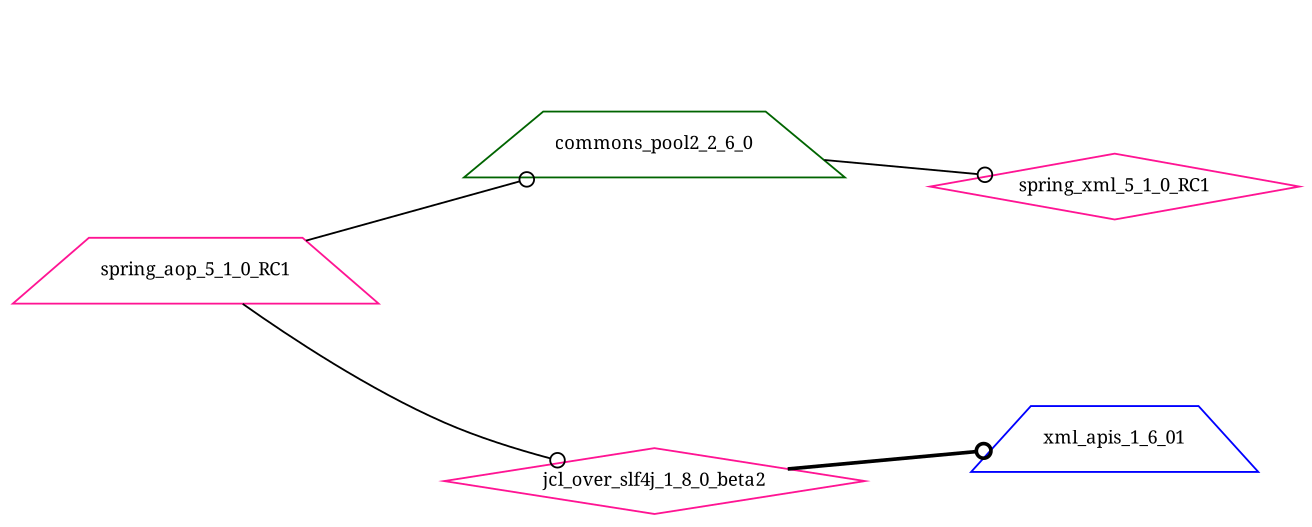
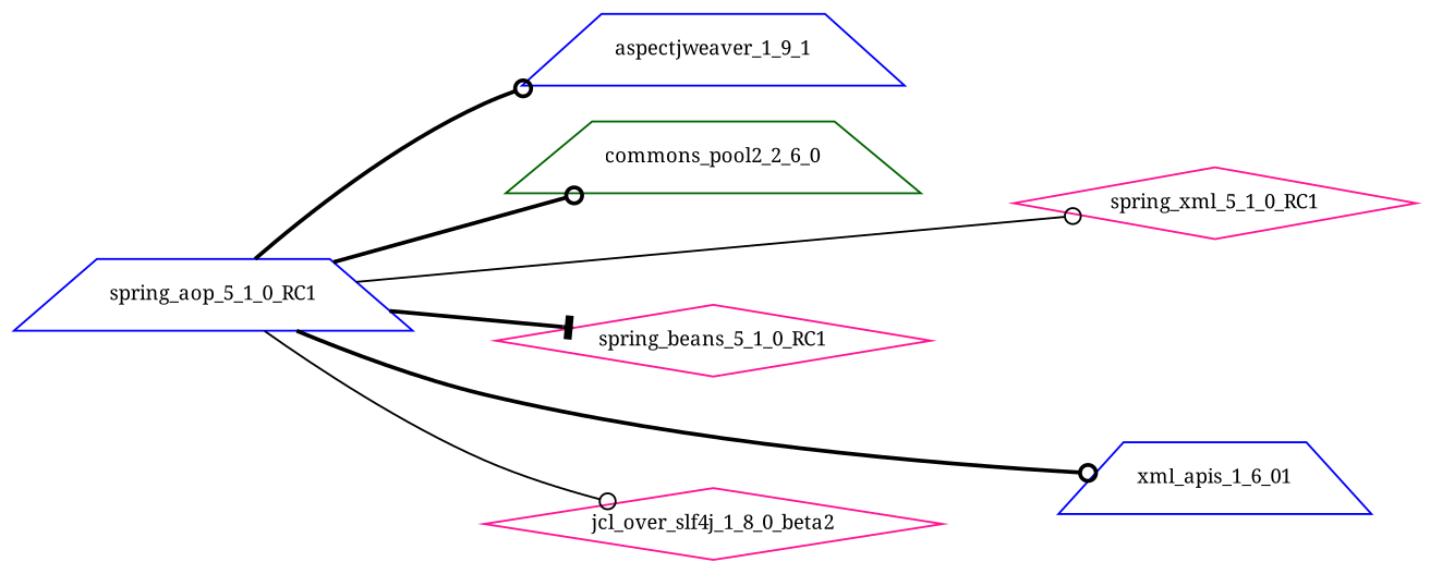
  digraph {
    fontname="Noto Serif"
    rankdir=LR
    node [color=deeppink fontname="Noto Serif" fontsize=10.0 shape=trapezium]
    edge [arrowhead=odot fontname="Noto Serif" style=bold]
-   spring_aop_5_1_0_RC1
+   aspectjweaver_1_9_1 [color=blue]
+   spring_aop_5_1_0_RC1 [color=blue]
    commons_pool2_2_6_0 [color=darkgreen]
    jcl_over_slf4j_1_8_0_beta2 [shape=diamond]
+   spring_beans_5_1_0_RC1 [shape=diamond]
    n6 [label=spring_xml_5_1_0_RC1 shape=diamond]
    n7 [color=blue label=xml_apis_1_6_01]
-   spring_aop_5_1_0_RC1 -> commons_pool2_2_6_0 [style=solid]
+   spring_aop_5_1_0_RC1 -> aspectjweaver_1_9_1
+   spring_aop_5_1_0_RC1 -> commons_pool2_2_6_0
    spring_aop_5_1_0_RC1 -> jcl_over_slf4j_1_8_0_beta2 [style=solid]
-   commons_pool2_2_6_0 -> n6 [style=solid]
-   jcl_over_slf4j_1_8_0_beta2 -> n7
+   spring_aop_5_1_0_RC1 -> spring_beans_5_1_0_RC1 [arrowhead=tee]
+   spring_aop_5_1_0_RC1 -> n6 [style=solid]
+   spring_aop_5_1_0_RC1 -> n7
  }
